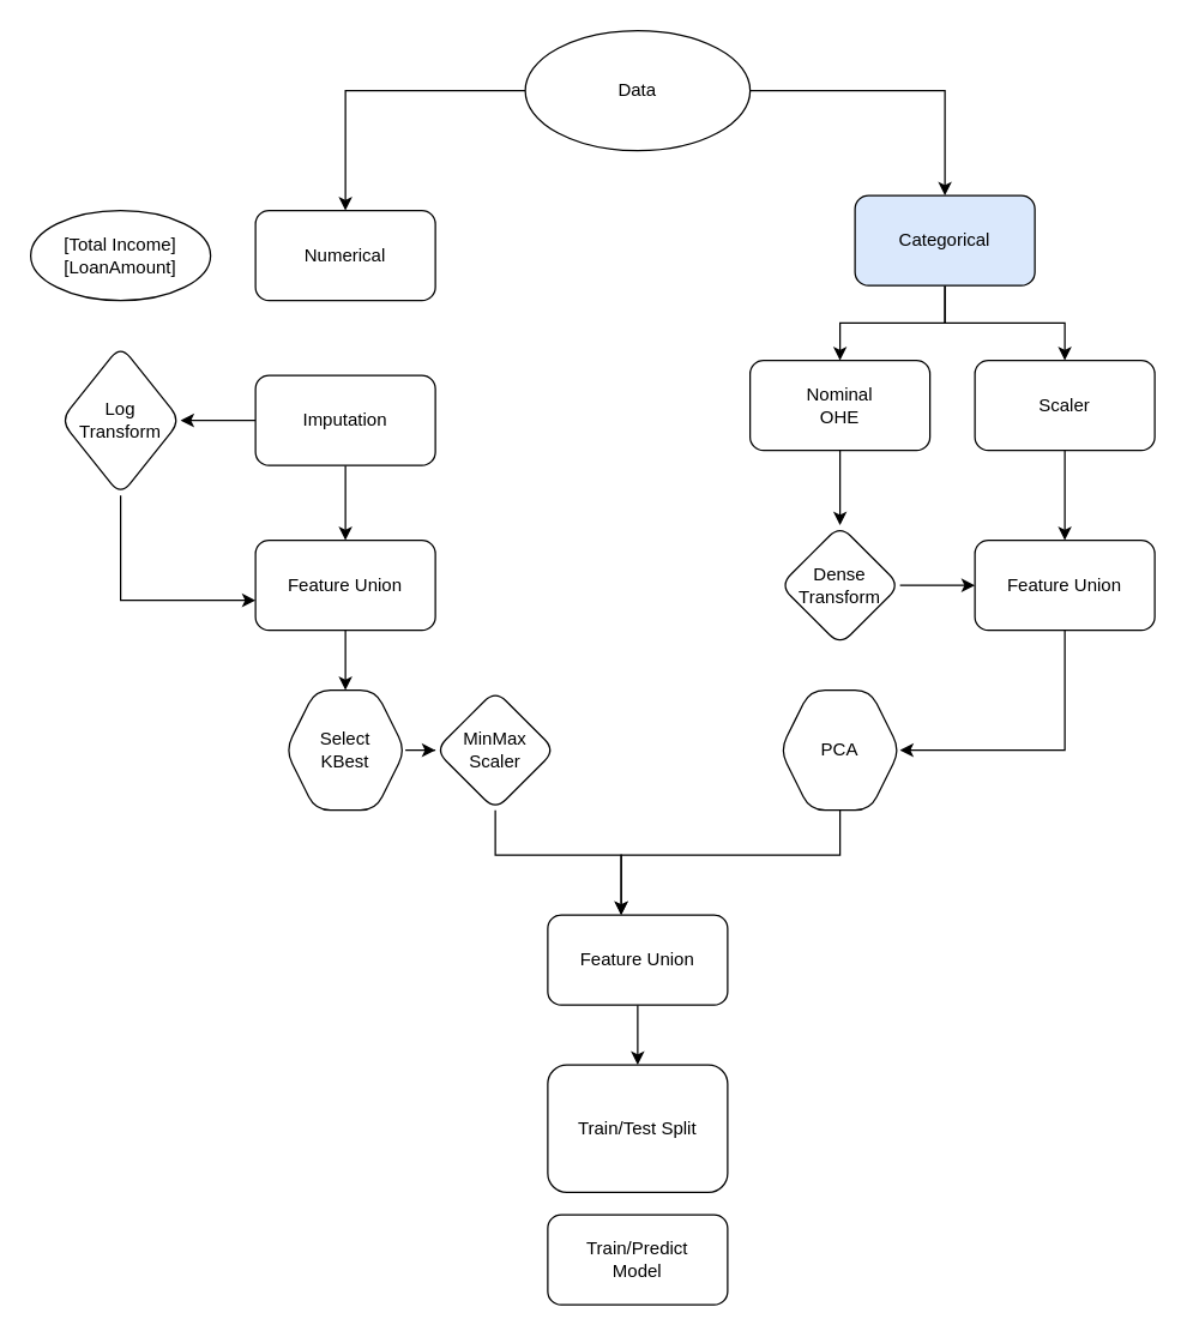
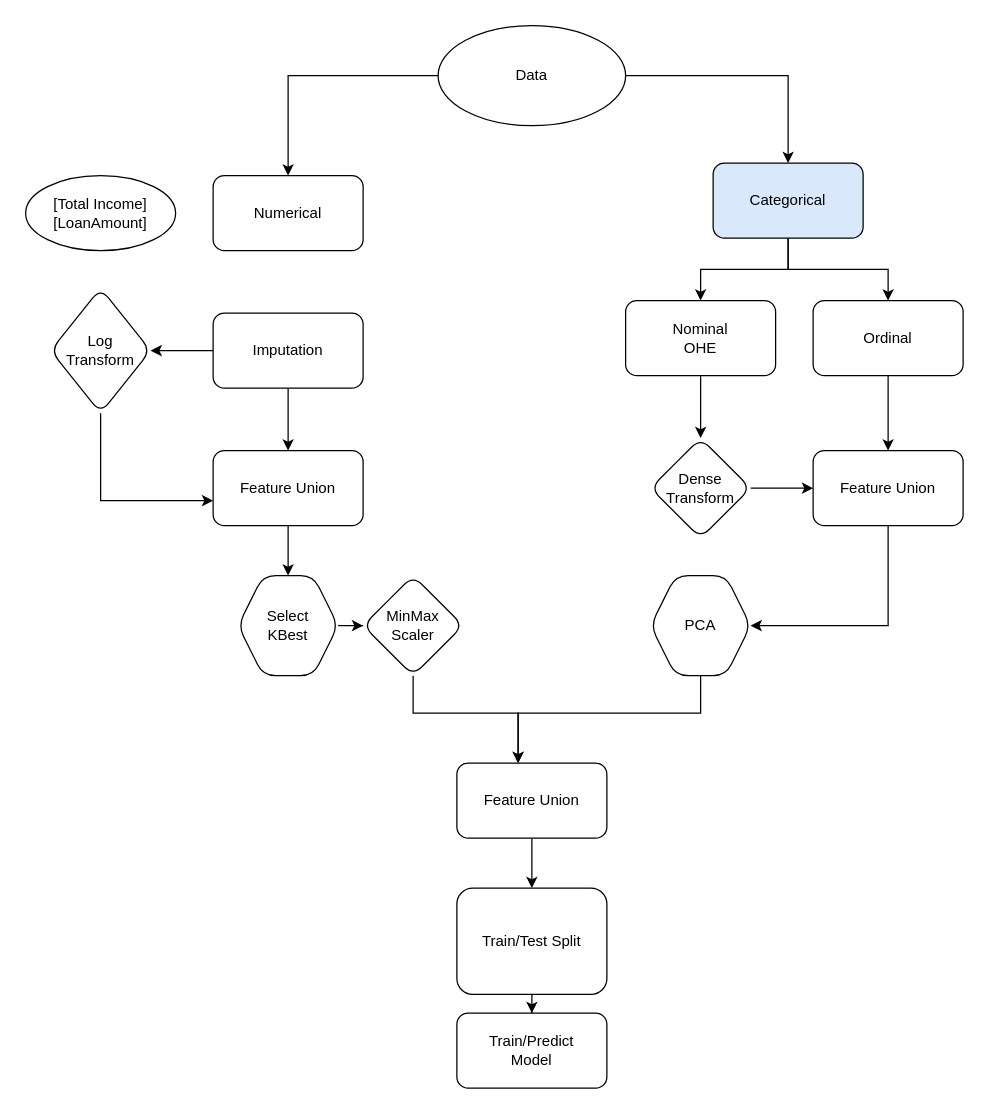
  <mxCell id="0" />
  <mxCell id="1" parent="0" />
  <mxCell id="2" value="" style="edgeStyle=orthogonalEdgeStyle;rounded=0;orthogonalLoop=1;jettySize=auto;html=1;" edge="1" parent="1" source="4" target="5"><mxGeometry relative="1" as="geometry" /></mxCell>
  <mxCell id="3" value="" style="edgeStyle=orthogonalEdgeStyle;rounded=0;orthogonalLoop=1;jettySize=auto;html=1;" edge="1" parent="1" source="4" target="8"><mxGeometry relative="1" as="geometry" /></mxCell>
  <mxCell id="4" value="Data" style="ellipse;whiteSpace=wrap;html=1;" vertex="1" parent="1"><mxGeometry x="350" y="20" width="150" height="80" as="geometry" /></mxCell>
  <mxCell id="5" value="Numerical" style="rounded=1;whiteSpace=wrap;html=1;" vertex="1" parent="1"><mxGeometry x="170" y="140" width="120" height="60" as="geometry" /></mxCell>
  <mxCell id="6" value="" style="edgeStyle=orthogonalEdgeStyle;rounded=0;orthogonalLoop=1;jettySize=auto;html=1;" edge="1" parent="1" source="8" target="20"><mxGeometry relative="1" as="geometry" /></mxCell>
  <mxCell id="7" value="" style="edgeStyle=orthogonalEdgeStyle;rounded=0;orthogonalLoop=1;jettySize=auto;html=1;" edge="1" parent="1" source="8" target="22"><mxGeometry relative="1" as="geometry" /></mxCell>
  <mxCell id="8" value="Categorical" style="rounded=1;whiteSpace=wrap;html=1;fillColor=#dae8fc;" vertex="1" parent="1"><mxGeometry x="570" y="130" width="120" height="60" as="geometry" /></mxCell>
  <mxCell id="9" style="edgeStyle=orthogonalEdgeStyle;rounded=0;orthogonalLoop=1;jettySize=auto;html=1;exitX=0.5;exitY=1;exitDx=0;exitDy=0;" edge="1" parent="1" source="10"><mxGeometry relative="1" as="geometry"><mxPoint x="170" y="400" as="targetPoint" /><Array as="points"><mxPoint x="80" y="400" /></Array></mxGeometry></mxCell>
  <mxCell id="10" value="Log&lt;br&gt;Transform" style="rhombus;whiteSpace=wrap;html=1;rounded=1;" vertex="1" parent="1"><mxGeometry x="40" y="230" width="80" height="100" as="geometry" /></mxCell>
  <mxCell id="11" value="[Total Income]&lt;br&gt;[LoanAmount]" style="ellipse;whiteSpace=wrap;html=1;rounded=1;" vertex="1" parent="1"><mxGeometry x="20" y="140" width="120" height="60" as="geometry" /></mxCell>
  <mxCell id="12" style="edgeStyle=orthogonalEdgeStyle;rounded=0;orthogonalLoop=1;jettySize=auto;html=1;entryX=1;entryY=0.5;entryDx=0;entryDy=0;" edge="1" parent="1" source="14" target="10"><mxGeometry relative="1" as="geometry" /></mxCell>
  <mxCell id="13" value="" style="edgeStyle=orthogonalEdgeStyle;rounded=0;orthogonalLoop=1;jettySize=auto;html=1;" edge="1" parent="1" source="14" target="16"><mxGeometry relative="1" as="geometry" /></mxCell>
  <mxCell id="14" value="Imputation" style="rounded=1;whiteSpace=wrap;html=1;" vertex="1" parent="1"><mxGeometry x="170" y="250" width="120" height="60" as="geometry" /></mxCell>
  <mxCell id="15" value="" style="edgeStyle=orthogonalEdgeStyle;rounded=0;orthogonalLoop=1;jettySize=auto;html=1;" edge="1" parent="1" source="16" target="18"><mxGeometry relative="1" as="geometry" /></mxCell>
  <mxCell id="16" value="Feature Union" style="rounded=1;whiteSpace=wrap;html=1;" vertex="1" parent="1"><mxGeometry x="170" y="360" width="120" height="60" as="geometry" /></mxCell>
  <mxCell id="17" value="" style="edgeStyle=orthogonalEdgeStyle;rounded=0;orthogonalLoop=1;jettySize=auto;html=1;" edge="1" parent="1" source="18" target="28"><mxGeometry relative="1" as="geometry" /></mxCell>
  <mxCell id="18" value="Select&lt;br&gt;KBest" style="shape=hexagon;perimeter=hexagonPerimeter2;whiteSpace=wrap;html=1;fixedSize=1;rounded=1;" vertex="1" parent="1"><mxGeometry x="190" y="460" width="80" height="80" as="geometry" /></mxCell>
  <mxCell id="19" value="" style="edgeStyle=orthogonalEdgeStyle;rounded=0;orthogonalLoop=1;jettySize=auto;html=1;" edge="1" parent="1" source="20" target="24"><mxGeometry relative="1" as="geometry" /></mxCell>
  <mxCell id="20" value="Nominal&lt;br&gt;OHE" style="whiteSpace=wrap;html=1;rounded=1;" vertex="1" parent="1"><mxGeometry x="500" y="240" width="120" height="60" as="geometry" /></mxCell>
  <mxCell id="21" value="" style="edgeStyle=orthogonalEdgeStyle;rounded=0;orthogonalLoop=1;jettySize=auto;html=1;" edge="1" parent="1" source="22" target="26"><mxGeometry relative="1" as="geometry" /></mxCell>
- <mxCell id="22" value="Scaler&lt;br&gt;" style="whiteSpace=wrap;html=1;rounded=1;" vertex="1" parent="1"><mxGeometry x="650" y="240" width="120" height="60" as="geometry" /></mxCell>
+ <mxCell id="22" value="Ordinal&lt;br&gt;" style="whiteSpace=wrap;html=1;rounded=1;" vertex="1" parent="1"><mxGeometry x="650" y="240" width="120" height="60" as="geometry" /></mxCell>
  <mxCell id="23" value="" style="edgeStyle=orthogonalEdgeStyle;rounded=0;orthogonalLoop=1;jettySize=auto;html=1;" edge="1" parent="1" source="24" target="26"><mxGeometry relative="1" as="geometry" /></mxCell>
  <mxCell id="24" value="Dense&lt;br&gt;Transform" style="rhombus;whiteSpace=wrap;html=1;rounded=1;" vertex="1" parent="1"><mxGeometry x="520" y="350" width="80" height="80" as="geometry" /></mxCell>
  <mxCell id="25" value="" style="edgeStyle=orthogonalEdgeStyle;rounded=0;orthogonalLoop=1;jettySize=auto;html=1;" edge="1" parent="1" source="26" target="30"><mxGeometry relative="1" as="geometry"><Array as="points"><mxPoint x="710" y="500" /></Array></mxGeometry></mxCell>
  <mxCell id="26" value="Feature Union" style="whiteSpace=wrap;html=1;rounded=1;" vertex="1" parent="1"><mxGeometry x="650" y="360" width="120" height="60" as="geometry" /></mxCell>
  <mxCell id="27" value="" style="edgeStyle=orthogonalEdgeStyle;rounded=0;orthogonalLoop=1;jettySize=auto;html=1;" edge="1" parent="1" source="28" target="32"><mxGeometry relative="1" as="geometry"><Array as="points"><mxPoint x="330" y="570" /><mxPoint x="414" y="570" /></Array></mxGeometry></mxCell>
  <mxCell id="28" value="MinMax&lt;br&gt;Scaler" style="rhombus;whiteSpace=wrap;html=1;rounded=1;" vertex="1" parent="1"><mxGeometry x="290" y="460" width="80" height="80" as="geometry" /></mxCell>
  <mxCell id="29" value="" style="edgeStyle=orthogonalEdgeStyle;rounded=0;orthogonalLoop=1;jettySize=auto;html=1;" edge="1" parent="1" source="30" target="32"><mxGeometry relative="1" as="geometry"><Array as="points"><mxPoint x="560" y="570" /><mxPoint x="414" y="570" /></Array></mxGeometry></mxCell>
  <mxCell id="30" value="PCA" style="shape=hexagon;perimeter=hexagonPerimeter2;whiteSpace=wrap;html=1;fixedSize=1;rounded=1;" vertex="1" parent="1"><mxGeometry x="520" y="460" width="80" height="80" as="geometry" /></mxCell>
  <mxCell id="31" value="" style="edgeStyle=orthogonalEdgeStyle;rounded=0;orthogonalLoop=1;jettySize=auto;html=1;" edge="1" parent="1" source="32" target="34"><mxGeometry relative="1" as="geometry" /></mxCell>
  <mxCell id="32" value="Feature Union" style="whiteSpace=wrap;html=1;rounded=1;" vertex="1" parent="1"><mxGeometry x="365" y="610" width="120" height="60" as="geometry" /></mxCell>
+ <mxCell id="33" value="" style="edgeStyle=orthogonalEdgeStyle;rounded=0;orthogonalLoop=1;jettySize=auto;html=1;" edge="1" parent="1" source="34" target="35"><mxGeometry relative="1" as="geometry" /></mxCell>
  <mxCell id="34" value="Train/Test Split" style="whiteSpace=wrap;html=1;rounded=1;" vertex="1" parent="1"><mxGeometry x="365" y="710" width="120" height="85" as="geometry" /></mxCell>
  <mxCell id="35" value="Train/Predict&lt;br&gt;Model" style="whiteSpace=wrap;html=1;rounded=1;" vertex="1" parent="1"><mxGeometry x="365" y="810" width="120" height="60" as="geometry" /></mxCell>
